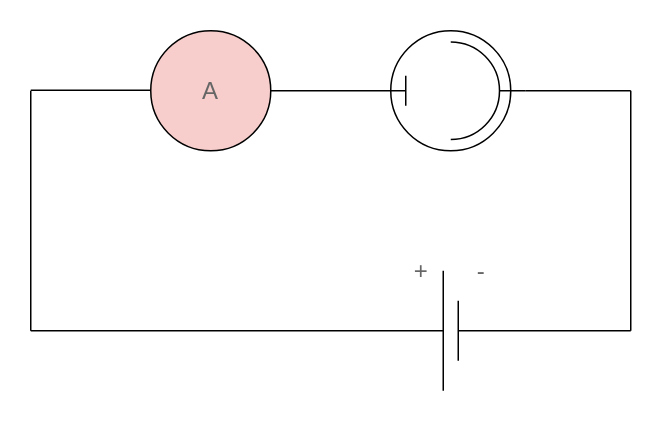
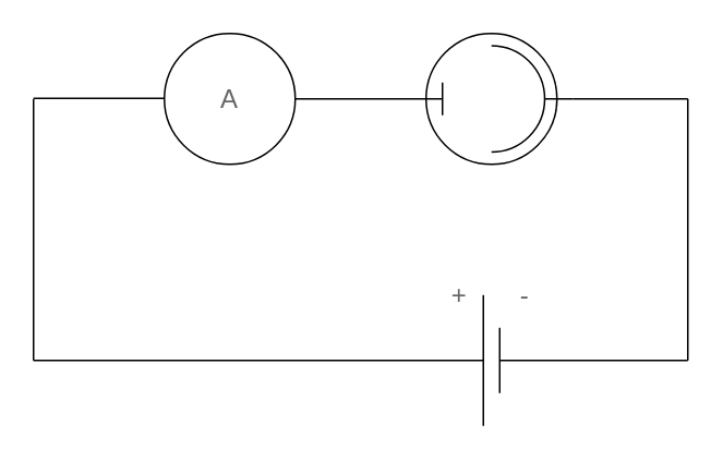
  <mxCell id="0" />
  <mxCell id="1" parent="0" />
  <mxCell id="2" value="" style="ellipse;whiteSpace=wrap;html=1;aspect=fixed;fontSize=16;fontColor=#666666;" vertex="1" parent="1"><mxGeometry x="260" y="20" width="80" height="80" as="geometry" /></mxCell>
- <mxCell id="3" value="&lt;font style=&quot;font-size: 16px;&quot;&gt;A&lt;/font&gt;" style="ellipse;whiteSpace=wrap;html=1;aspect=fixed;fontSize=16;fontColor=#666666;fillColor=#f8cecc;" vertex="1" parent="1"><mxGeometry x="100" y="20" width="80" height="80" as="geometry" /></mxCell>
+ <mxCell id="3" value="&lt;font style=&quot;font-size: 16px;&quot;&gt;A&lt;/font&gt;" style="ellipse;whiteSpace=wrap;html=1;aspect=fixed;fontSize=16;fontColor=#666666;" vertex="1" parent="1"><mxGeometry x="100" y="20" width="80" height="80" as="geometry" /></mxCell>
  <mxCell id="4" value="" style="endArrow=none;html=1;rounded=0;fontSize=16;fontColor=#666666;" edge="1" parent="1"><mxGeometry width="50" height="50" relative="1" as="geometry"><mxPoint x="295" y="260" as="sourcePoint" /><mxPoint x="295" y="180" as="targetPoint" /></mxGeometry></mxCell>
  <mxCell id="5" value="" style="endArrow=none;html=1;rounded=0;fontSize=16;fontColor=#666666;" edge="1" parent="1"><mxGeometry width="50" height="50" relative="1" as="geometry"><mxPoint x="305" y="240" as="sourcePoint" /><mxPoint x="305" y="200" as="targetPoint" /></mxGeometry></mxCell>
  <mxCell id="6" value="-" style="text;html=1;align=center;verticalAlign=middle;resizable=0;points=[];autosize=1;strokeColor=none;fillColor=none;fontSize=16;fontColor=#666666;" vertex="1" parent="1"><mxGeometry x="310" y="170" width="20" height="20" as="geometry" /></mxCell>
  <mxCell id="7" value="+" style="text;html=1;align=center;verticalAlign=middle;resizable=0;points=[];autosize=1;strokeColor=none;fillColor=none;fontSize=16;fontColor=#666666;" vertex="1" parent="1"><mxGeometry x="270" y="170" width="20" height="20" as="geometry" /></mxCell>
  <mxCell id="8" value="" style="endArrow=none;html=1;rounded=0;entryX=0;entryY=0.5;entryDx=0;entryDy=0;exitX=1;exitY=0.5;exitDx=0;exitDy=0;fontSize=16;fontColor=#666666;" edge="1" parent="1" source="3" target="2"><mxGeometry width="50" height="50" relative="1" as="geometry"><mxPoint x="180" y="160" as="sourcePoint" /><mxPoint x="230" y="110" as="targetPoint" /></mxGeometry></mxCell>
  <mxCell id="9" value="" style="endArrow=none;html=1;rounded=0;entryX=0;entryY=0.5;entryDx=0;entryDy=0;exitX=1;exitY=0.5;exitDx=0;exitDy=0;fontSize=16;fontColor=#666666;" edge="1" parent="1"><mxGeometry width="50" height="50" relative="1" as="geometry"><mxPoint x="20" y="59.67" as="sourcePoint" /><mxPoint x="100" y="59.67" as="targetPoint" /></mxGeometry></mxCell>
  <mxCell id="10" value="" style="endArrow=none;html=1;rounded=0;fontSize=16;fontColor=#666666;" edge="1" parent="1"><mxGeometry width="50" height="50" relative="1" as="geometry"><mxPoint x="350" y="60" as="sourcePoint" /><mxPoint x="420" y="60" as="targetPoint" /></mxGeometry></mxCell>
  <mxCell id="11" value="" style="endArrow=none;html=1;rounded=0;entryX=0;entryY=0.5;entryDx=0;entryDy=0;fontSize=16;fontColor=#666666;" edge="1" parent="1"><mxGeometry width="50" height="50" relative="1" as="geometry"><mxPoint x="20" y="220" as="sourcePoint" /><mxPoint x="295" y="220" as="targetPoint" /></mxGeometry></mxCell>
  <mxCell id="12" value="" style="endArrow=none;html=1;rounded=0;fontSize=16;fontColor=#666666;" edge="1" parent="1"><mxGeometry width="50" height="50" relative="1" as="geometry"><mxPoint x="20" y="220" as="sourcePoint" /><mxPoint x="20" y="60" as="targetPoint" /></mxGeometry></mxCell>
  <mxCell id="13" value="" style="endArrow=none;html=1;rounded=0;exitX=1;exitY=0.5;exitDx=0;exitDy=0;fontSize=16;fontColor=#666666;" edge="1" parent="1"><mxGeometry width="50" height="50" relative="1" as="geometry"><mxPoint x="305" y="220" as="sourcePoint" /><mxPoint x="420" y="220" as="targetPoint" /></mxGeometry></mxCell>
  <mxCell id="14" value="" style="endArrow=none;html=1;rounded=0;fontSize=16;fontColor=#666666;" edge="1" parent="1"><mxGeometry width="50" height="50" relative="1" as="geometry"><mxPoint x="420" y="220" as="sourcePoint" /><mxPoint x="420" y="60" as="targetPoint" /></mxGeometry></mxCell>
  <mxCell id="15" value="" style="ellipse;whiteSpace=wrap;html=1;aspect=fixed;fontSize=16;fontColor=#666666;" vertex="1" parent="1"><mxGeometry x="267.5" y="27.5" width="65" height="65" as="geometry" /></mxCell>
  <mxCell id="16" value="" style="rounded=0;whiteSpace=wrap;html=1;strokeColor=none;fontSize=16;fontColor=#666666;" vertex="1" parent="1"><mxGeometry x="280" y="26.5" width="20" height="37.5" as="geometry" /></mxCell>
  <mxCell id="17" value="" style="rounded=0;whiteSpace=wrap;html=1;strokeColor=none;fontSize=16;fontColor=#666666;" vertex="1" parent="1"><mxGeometry x="280" y="56" width="20" height="37.5" as="geometry" /></mxCell>
  <mxCell id="18" value="" style="rounded=0;whiteSpace=wrap;html=1;strokeColor=none;fontSize=16;fontColor=#666666;" vertex="1" parent="1"><mxGeometry x="266.5" y="40.62" width="20" height="38.75" as="geometry" /></mxCell>
  <mxCell id="19" value="" style="rounded=0;whiteSpace=wrap;html=1;strokeColor=none;fontSize=16;fontColor=#666666;" vertex="1" parent="1"><mxGeometry x="272.5" y="32.56" width="10" height="19.38" as="geometry" /></mxCell>
  <mxCell id="20" value="" style="rounded=0;whiteSpace=wrap;html=1;strokeColor=none;fontSize=16;fontColor=#666666;" vertex="1" parent="1"><mxGeometry x="272.5" y="68.06" width="10" height="19.38" as="geometry" /></mxCell>
  <mxCell id="21" value="" style="endArrow=none;html=1;rounded=0;entryX=1;entryY=0.5;entryDx=0;entryDy=0;exitX=1;exitY=0.5;exitDx=0;exitDy=0;fontSize=16;fontColor=#666666;" edge="1" parent="1" source="15" target="2"><mxGeometry width="50" height="50" relative="1" as="geometry"><mxPoint x="290" y="90" as="sourcePoint" /><mxPoint x="340" y="40" as="targetPoint" /><Array as="points"><mxPoint x="350" y="60" /></Array></mxGeometry></mxCell>
  <mxCell id="22" value="" style="endArrow=none;html=1;rounded=0;fontSize=16;fontColor=#666666;" edge="1" parent="1"><mxGeometry width="50" height="50" relative="1" as="geometry"><mxPoint x="270" y="69.99" as="sourcePoint" /><mxPoint x="270" y="49.99" as="targetPoint" /></mxGeometry></mxCell>
  <mxCell id="23" value="" style="endArrow=none;html=1;rounded=0;exitX=0;exitY=0.5;exitDx=0;exitDy=0;fontSize=16;fontColor=#666666;" edge="1" parent="1" source="2"><mxGeometry width="50" height="50" relative="1" as="geometry"><mxPoint x="280" y="79.99" as="sourcePoint" /><mxPoint x="270" y="60" as="targetPoint" /></mxGeometry></mxCell>
